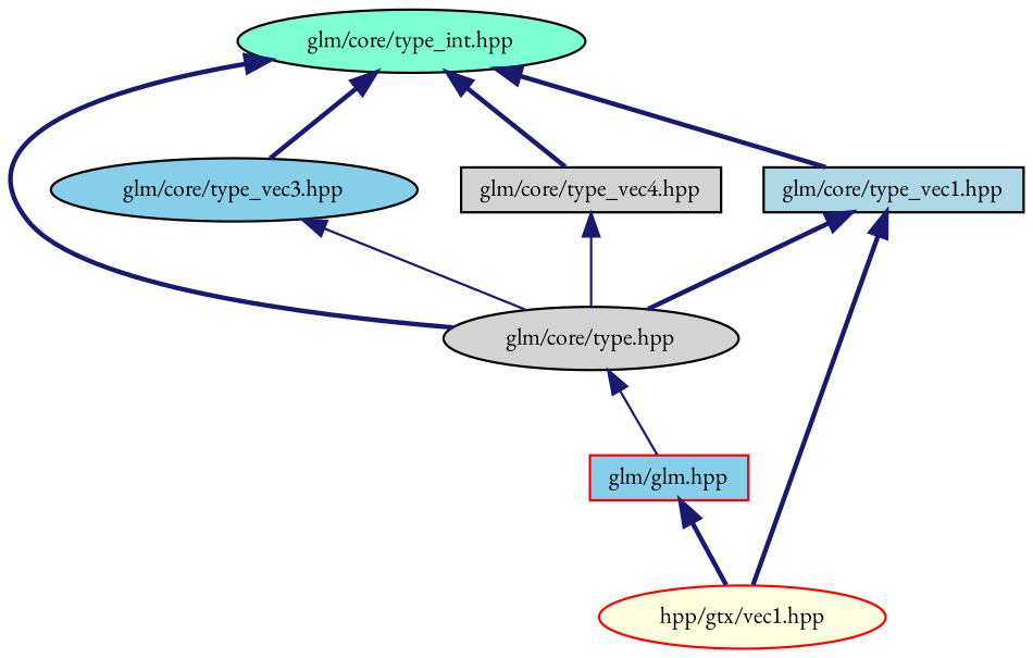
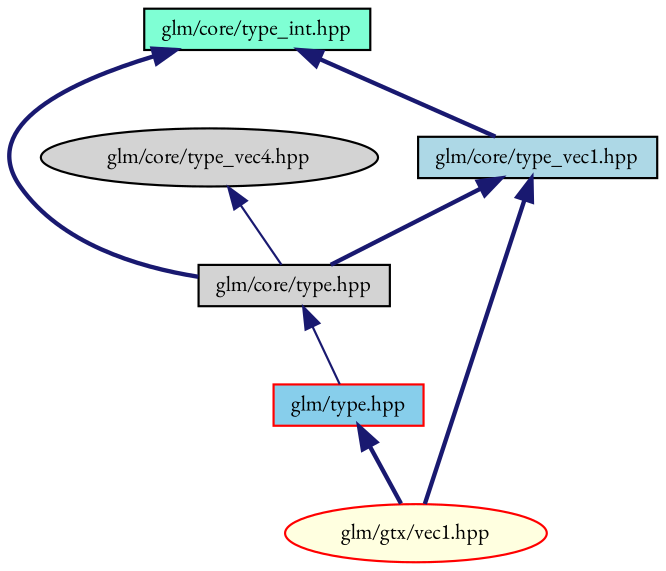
  digraph {
    fontname="EB Garamond"
    node [color=black fillcolor=lightgrey fontname="EB Garamond" fontsize=10 shape=box style=filled]
    edge [color=midnightblue dir=back fontname="EB Garamond" fontsize=10 labelfontname=FreeSans labelfontsize=10 style=bold]
-   n1 [fillcolor=aquamarine fontcolor=black height=0.2 label="glm/core/type_int.hpp" shape=ellipse width=0.4]
-   n2 [height=0.2 label="glm/core/type.hpp" shape=ellipse width=0.4]
+   n1 [fillcolor=aquamarine fontcolor=black height=0.2 label="glm/core/type_int.hpp" width=0.4]
+   n2 [height=0.2 label="glm/core/type.hpp" width=0.4]
    n3 [fillcolor=lightblue height=0.2 label="glm/core/type_vec1.hpp" width=0.4]
-   n4 [fillcolor=skyblue height=0.2 label="glm/core/type_vec3.hpp" shape=ellipse width=0.4]
-   n5 [height=0.2 label="glm/core/type_vec4.hpp" width=0.4]
-   n6 [color=red fillcolor=skyblue height=0.2 label="glm/glm.hpp" width=0.4]
-   n7 [color=red fillcolor=lightyellow height=0.2 label="hpp/gtx/vec1.hpp" shape=ellipse width=0.4]
+   n5 [height=0.2 label="glm/core/type_vec4.hpp" shape=ellipse width=0.4]
+   n6 [color=red fillcolor=skyblue height=0.2 label="glm/type.hpp" width=0.4]
+   n7 [color=red fillcolor=lightyellow height=0.2 label="glm/gtx/vec1.hpp" shape=ellipse width=0.4]
    n1 -> n2
    n1 -> n3
-   n1 -> n4
-   n1 -> n5
    n2 -> n6 [style=solid]
    n3 -> n2
    n3 -> n7
-   n4 -> n2 [style=solid]
    n5 -> n2 [style=solid]
    n6 -> n7
  }
